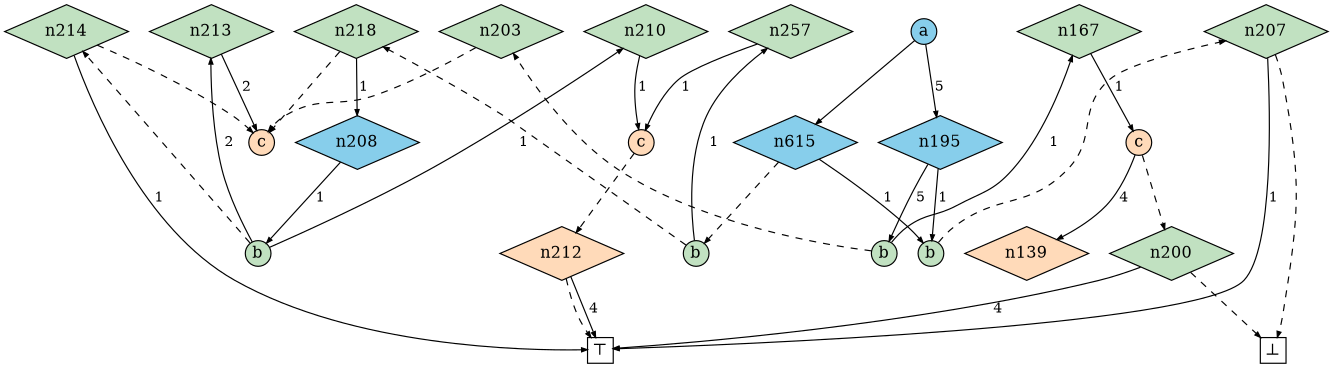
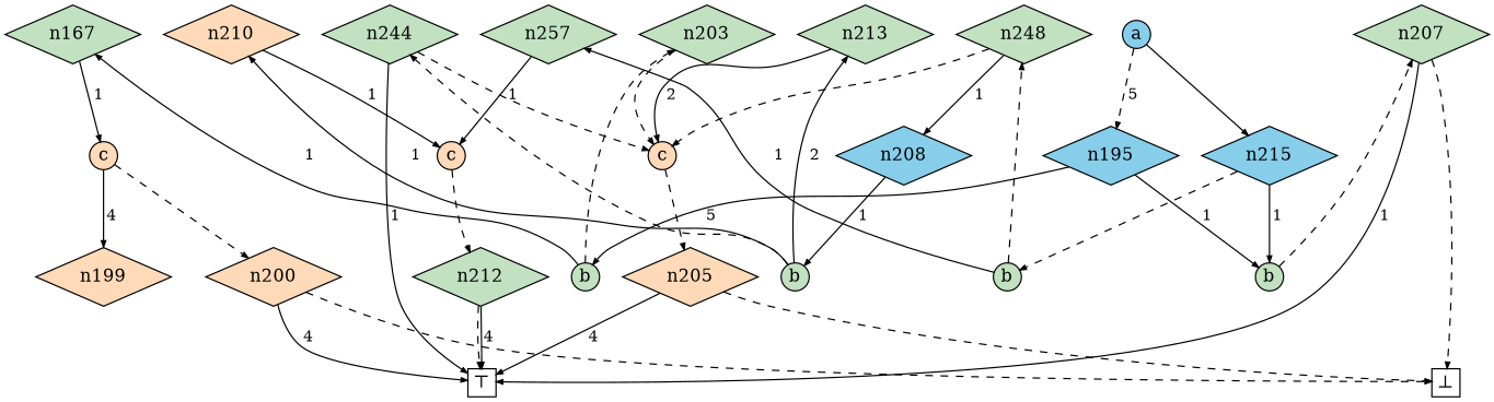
  digraph {
    node [fillcolor="#C1E1C1" shape=diamond style=filled]
    edge [arrowhead=normal arrowsize=0.5 color="#555" fontcolor=black fontsize=12 labelangle=-30]
-   n200 [height=0.15 width=0.15]
-   n212 [fillcolor=peachpuff height=0.15 width=0.15]
+   n200 [fillcolor=peachpuff height=0.15 width=0.15]
+   n205 [fillcolor=peachpuff height=0.15 width=0.15]
+   n212 [height=0.15 width=0.15]
    n197 [height=0.15 label=n167 width=0.15]
    n203 [height=0.15 width=0.15]
    n207 [height=0.15 width=0.15]
-   n210 [height=0.15 width=0.15]
+   n210 [fillcolor=peachpuff height=0.15 width=0.15]
    n213 [height=0.15 width=0.15]
-   n214 [height=0.15 width=0.15]
+   n214 [height=0.15 width=0.15 label=n244]
    n217 [height=0.15 label=n257 width=0.15]
-   n218 [height=0.15 width=0.15]
+   n218 [height=0.15 width=0.15 label=n248]
    n194 [fillcolor=skyblue fixedsize=true label=a shape=circle width=0.3]
    n195 [fillcolor=skyblue height=0.15 width=0.15]
    n208 [fillcolor=skyblue height=0.15 width=0.15]
-   n215 [fillcolor=skyblue height=0.15 width=0.15 label=n615]
+   n215 [fillcolor=skyblue height=0.15 width=0.15]
    n196 [fixedsize=true label=b shape=circle width=0.3]
    n206 [fixedsize=true label=b shape=circle width=0.3]
    n209 [fixedsize=true label=b shape=circle width=0.3]
    n216 [fixedsize=true label=b shape=circle width=0.3]
    n198 [fillcolor=peachpuff fixedsize=true label=c shape=circle width=0.3]
    n204 [fillcolor=peachpuff fixedsize=true label=c shape=circle width=0.3]
    n211 [fillcolor=peachpuff fixedsize=true label=c shape=circle width=0.3]
    n201 [fixedsize=true height=0.3 label="⊤" shape=box width=0.3 fillcolor="" style=""]
    n202 [fixedsize=true height=0.3 label="⊥" shape=box width=0.3 fillcolor="" style=""]
-   n199 [fillcolor=peachpuff height=0.15 width=0.15 label=n139]
+   n199 [fillcolor=peachpuff height=0.15 width=0.15]
    subgraph sub_1 {
      rank=same
      n200
+     n205
      n212
    }
    subgraph sub_2 {
      rank=same
      n197
      n203
      n207
      n210
      n213
      n214
      n217
      n218
    }
    subgraph sub_3 {
      rank=same
      n194
    }
    subgraph sub_4 {
      rank=same
      n195
      n208
      n215
    }
    subgraph sub_5 {
      rank=same
      n196
      n206
      n209
      n216
    }
    subgraph sub_6 {
      rank=same
      n198
      n204
      n211
    }
    n200 -> n201 [label=" 4 "]
    n200 -> n202 [style=dashed fontcolor="" fontsize="" labelangle=""]
+   n205 -> n201 [label=" 4 "]
+   n205 -> n202 [style=dashed fontcolor="" fontsize="" labelangle=""]
    n212 -> n201 [label=" 4 "]
    n212 -> n201 [style=dashed fontcolor="" fontsize="" labelangle=""]
    n197 -> n198 [label=" 1 "]
    n203 -> n204 [style=dashed fontcolor="" fontsize="" labelangle=""]
    n207 -> n201 [label=" 1 "]
    n207 -> n202 [style=dashed fontcolor="" fontsize="" labelangle=""]
    n210 -> n211 [label=" 1 "]
    n213 -> n204 [label=" 2 "]
    n214 -> n204 [style=dashed fontcolor="" fontsize="" labelangle=""]
    n214 -> n201 [label=" 1 "]
    n217 -> n211 [label=" 1 "]
    n218 -> n208 [label=" 1 "]
    n218 -> n204 [style=dashed fontcolor="" fontsize="" labelangle=""]
-   n194 -> n195 [label=" 5 "]
+   n194 -> n195 [label=" 5 " style=dashed]
    n194 -> n215 [style=solid fontcolor="" fontsize="" labelangle=""]
    n195 -> n196 [label=" 5 "]
    n195 -> n206 [label=" 1 "]
    n208 -> n209 [label=" 1 "]
    n215 -> n206 [label=" 1 "]
    n215 -> n216 [style=dashed fontcolor="" fontsize="" labelangle=""]
    n196 -> n197 [label=" 1 "]
    n196 -> n203 [style=dashed fontcolor="" fontsize="" labelangle=""]
    n206 -> n207 [style=dashed fontcolor="" fontsize="" labelangle=""]
    n209 -> n210 [label=" 1 "]
    n209 -> n213 [label=" 2 "]
    n209 -> n214 [style=dashed fontcolor="" fontsize="" labelangle=""]
    n216 -> n217 [label=" 1 "]
    n216 -> n218 [style=dashed fontcolor="" fontsize="" labelangle=""]
    n198 -> n200 [style=dashed fontcolor="" fontsize="" labelangle=""]
    n198 -> n199 [label=" 4 "]
+   n204 -> n205 [style=dashed fontcolor="" fontsize="" labelangle=""]
    n211 -> n212 [style=dashed fontcolor="" fontsize="" labelangle=""]
  }
